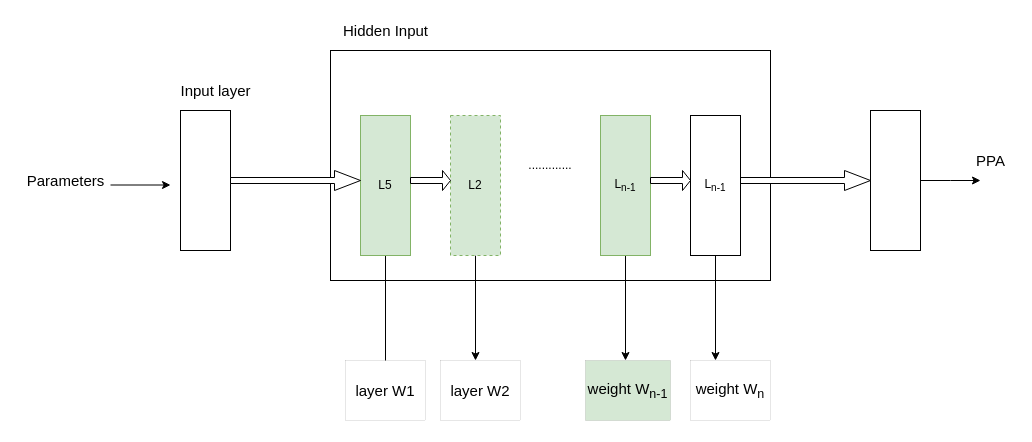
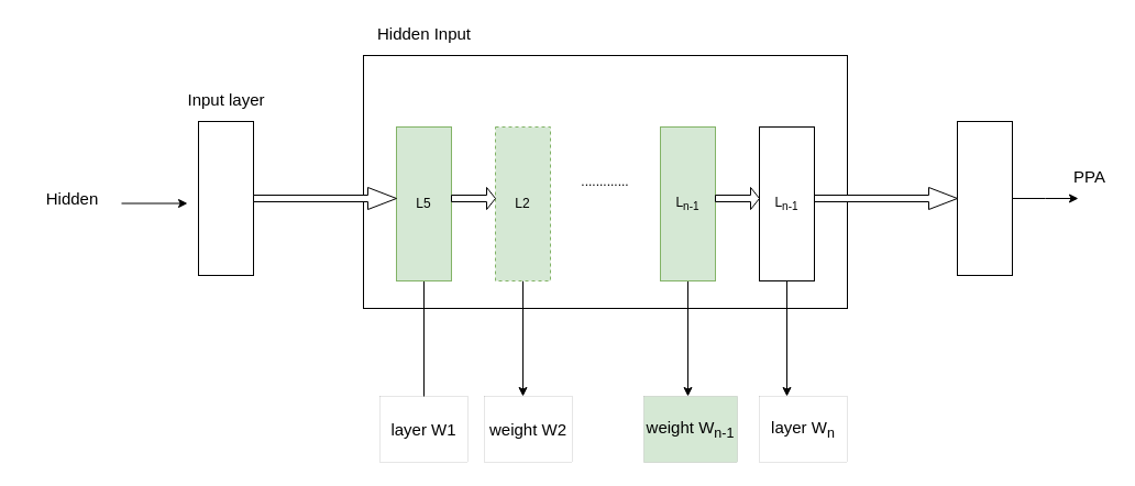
  <mxCell id="0" />
  <mxCell id="1" parent="0" />
  <mxCell id="2" value="............." style="rounded=0;whiteSpace=wrap;html=1;" vertex="1" parent="1"><mxGeometry x="330" y="50" width="440" height="230" as="geometry" /></mxCell>
  <mxCell id="3" style="edgeStyle=orthogonalEdgeStyle;rounded=0;orthogonalLoop=1;jettySize=auto;html=1;exitX=0.5;exitY=1;exitDx=0;exitDy=0;fontSize=4;" edge="1" parent="1" source="4"><mxGeometry relative="1" as="geometry"><mxPoint x="385" y="370" as="targetPoint" /></mxGeometry></mxCell>
  <mxCell id="4" value="L5" style="rounded=0;whiteSpace=wrap;html=1;fillColor=#d5e8d4;strokeColor=#82b366;" vertex="1" parent="1"><mxGeometry x="360" y="115" width="50" height="140" as="geometry" /></mxCell>
  <mxCell id="5" style="edgeStyle=orthogonalEdgeStyle;rounded=0;orthogonalLoop=1;jettySize=auto;html=1;exitX=0.5;exitY=1;exitDx=0;exitDy=0;fontSize=15;" edge="1" parent="1" source="6"><mxGeometry relative="1" as="geometry"><mxPoint x="475" y="360" as="targetPoint" /></mxGeometry></mxCell>
  <mxCell id="6" value="L2" style="rounded=0;whiteSpace=wrap;html=1;fillColor=#d5e8d4;strokeColor=#82b366;dashed=1;" vertex="1" parent="1"><mxGeometry x="450" y="115" width="50" height="140" as="geometry" /></mxCell>
  <mxCell id="7" style="edgeStyle=orthogonalEdgeStyle;rounded=0;orthogonalLoop=1;jettySize=auto;html=1;exitX=0.5;exitY=1;exitDx=0;exitDy=0;fontSize=15;" edge="1" parent="1" source="8"><mxGeometry relative="1" as="geometry"><mxPoint x="625" y="360" as="targetPoint" /></mxGeometry></mxCell>
  <mxCell id="8" value="L&lt;sub&gt;n-1&lt;/sub&gt;" style="rounded=0;whiteSpace=wrap;html=1;fillColor=#d5e8d4;strokeColor=#82b366;" vertex="1" parent="1"><mxGeometry x="600" y="115" width="50" height="140" as="geometry" /></mxCell>
  <mxCell id="9" style="edgeStyle=orthogonalEdgeStyle;rounded=0;orthogonalLoop=1;jettySize=auto;html=1;exitX=0;exitY=0.5;exitDx=0;exitDy=0;fontSize=15;entryX=0;entryY=0.5;entryDx=0;entryDy=0;" edge="1" parent="1" source="10" target="10"><mxGeometry relative="1" as="geometry"><mxPoint x="130" y="180" as="targetPoint" /></mxGeometry></mxCell>
  <mxCell id="10" value="" style="rounded=0;whiteSpace=wrap;html=1;" vertex="1" parent="1"><mxGeometry x="180" y="110" width="50" height="140" as="geometry" /></mxCell>
  <mxCell id="11" style="edgeStyle=orthogonalEdgeStyle;rounded=0;orthogonalLoop=1;jettySize=auto;html=1;exitX=1;exitY=0.5;exitDx=0;exitDy=0;fontSize=15;" edge="1" parent="1" source="12"><mxGeometry relative="1" as="geometry"><mxPoint x="980" y="180" as="targetPoint" /></mxGeometry></mxCell>
  <mxCell id="12" value="" style="rounded=0;whiteSpace=wrap;html=1;" vertex="1" parent="1"><mxGeometry x="870" y="110" width="50" height="140" as="geometry" /></mxCell>
  <mxCell id="13" value="" style="shape=singleArrow;whiteSpace=wrap;html=1;" vertex="1" parent="1"><mxGeometry x="740" y="170" width="130" height="20" as="geometry" /></mxCell>
  <mxCell id="14" value="" style="shape=singleArrow;whiteSpace=wrap;html=1;" vertex="1" parent="1"><mxGeometry x="410" y="170" width="40" height="20" as="geometry" /></mxCell>
  <mxCell id="15" value="" style="shape=singleArrow;whiteSpace=wrap;html=1;" vertex="1" parent="1"><mxGeometry x="650" y="170" width="40" height="20" as="geometry" /></mxCell>
  <mxCell id="16" value="" style="shape=singleArrow;whiteSpace=wrap;html=1;" vertex="1" parent="1"><mxGeometry x="230" y="170" width="130" height="20" as="geometry" /></mxCell>
  <mxCell id="17" value="&lt;span style=&quot;font-size: 15px&quot;&gt;layer W1&lt;/span&gt;" style="whiteSpace=wrap;html=1;fontSize=4;strokeWidth=0;" vertex="1" parent="1"><mxGeometry x="345" y="360" width="80" height="60" as="geometry" /></mxCell>
- <mxCell id="18" value="&lt;span style=&quot;font-size: 15px&quot;&gt;layer W2&lt;/span&gt;" style="whiteSpace=wrap;html=1;fontSize=4;strokeWidth=0;" vertex="1" parent="1"><mxGeometry x="440" y="360" width="80" height="60" as="geometry" /></mxCell>
- <mxCell id="19" value="&lt;span style=&quot;font-size: 15px&quot;&gt;weight W&lt;sub&gt;n&lt;/sub&gt;&lt;/span&gt;" style="whiteSpace=wrap;html=1;fontSize=4;strokeWidth=0;" vertex="1" parent="1"><mxGeometry x="690" y="360" width="80" height="60" as="geometry" /></mxCell>
+ <mxCell id="18" value="&lt;span style=&quot;font-size: 15px&quot;&gt;weight W2&lt;/span&gt;" style="whiteSpace=wrap;html=1;fontSize=4;strokeWidth=0;" vertex="1" parent="1"><mxGeometry x="440" y="360" width="80" height="60" as="geometry" /></mxCell>
+ <mxCell id="19" value="&lt;span style=&quot;font-size: 15px&quot;&gt;layer W&lt;sub&gt;n&lt;/sub&gt;&lt;/span&gt;" style="whiteSpace=wrap;html=1;fontSize=4;strokeWidth=0;" vertex="1" parent="1"><mxGeometry x="690" y="360" width="80" height="60" as="geometry" /></mxCell>
  <mxCell id="20" value="&lt;span style=&quot;font-size: 15px&quot;&gt;weight W&lt;sub&gt;n-1&lt;/sub&gt;&lt;/span&gt;" style="whiteSpace=wrap;html=1;fontSize=4;strokeWidth=0;fillColor=#d5e8d4;" vertex="1" parent="1"><mxGeometry x="585" y="360" width="85" height="60" as="geometry" /></mxCell>
  <mxCell id="21" style="edgeStyle=orthogonalEdgeStyle;rounded=0;orthogonalLoop=1;jettySize=auto;html=1;exitX=0.5;exitY=1;exitDx=0;exitDy=0;fontSize=15;" edge="1" parent="1" source="22"><mxGeometry relative="1" as="geometry"><mxPoint x="715" y="360" as="targetPoint" /></mxGeometry></mxCell>
  <mxCell id="22" value="L&lt;sub&gt;n-1&lt;/sub&gt;" style="rounded=0;whiteSpace=wrap;html=1;" vertex="1" parent="1"><mxGeometry x="690" y="115" width="50" height="140" as="geometry" /></mxCell>
  <mxCell id="23" value="Hidden Input" style="text;html=1;align=center;verticalAlign=middle;resizable=0;points=[];autosize=1;strokeColor=none;fillColor=none;fontSize=15;" vertex="1" parent="1"><mxGeometry x="330" y="20" width="110" height="20" as="geometry" /></mxCell>
- <mxCell id="24" value="Input layer" style="text;html=1;align=center;verticalAlign=middle;resizable=0;points=[];autosize=1;strokeColor=none;fillColor=none;fontSize=15;" vertex="1" parent="1"><mxGeometry x="170" y="80" width="90" height="20" as="geometry" /></mxCell>
+ <mxCell id="24" value="Input layer" style="text;html=1;align=center;verticalAlign=middle;resizable=0;points=[];autosize=1;strokeColor=none;fillColor=none;fontSize=15;" vertex="1" parent="1"><mxGeometry x="160" y="80" width="90" height="20" as="geometry" /></mxCell>
  <mxCell id="25" value="PPA" style="text;html=1;align=center;verticalAlign=middle;resizable=0;points=[];autosize=1;strokeColor=none;fillColor=none;fontSize=15;" vertex="1" parent="1"><mxGeometry x="970" y="150" width="40" height="20" as="geometry" /></mxCell>
  <mxCell id="26" style="edgeStyle=orthogonalEdgeStyle;rounded=0;orthogonalLoop=1;jettySize=auto;html=1;exitX=1;exitY=0.5;exitDx=0;exitDy=0;fontSize=15;" edge="1" parent="1"><mxGeometry relative="1" as="geometry"><mxPoint x="170" y="184.5" as="targetPoint" /><mxPoint y="184.5" as="sourcePoint" x="110" /></mxGeometry></mxCell>
- <mxCell id="27" value="Parameters" style="text;html=1;align=center;verticalAlign=middle;resizable=0;points=[];autosize=1;strokeColor=none;fillColor=none;fontSize=15;" vertex="1" parent="1"><mxGeometry x="20" y="170" width="90" height="20" as="geometry" /></mxCell>
+ <mxCell id="27" value="Hidden" style="text;html=1;align=center;verticalAlign=middle;resizable=0;points=[];autosize=1;strokeColor=none;fillColor=none;fontSize=15;" vertex="1" parent="1"><mxGeometry x="20" y="170" width="90" height="20" as="geometry" /></mxCell>
